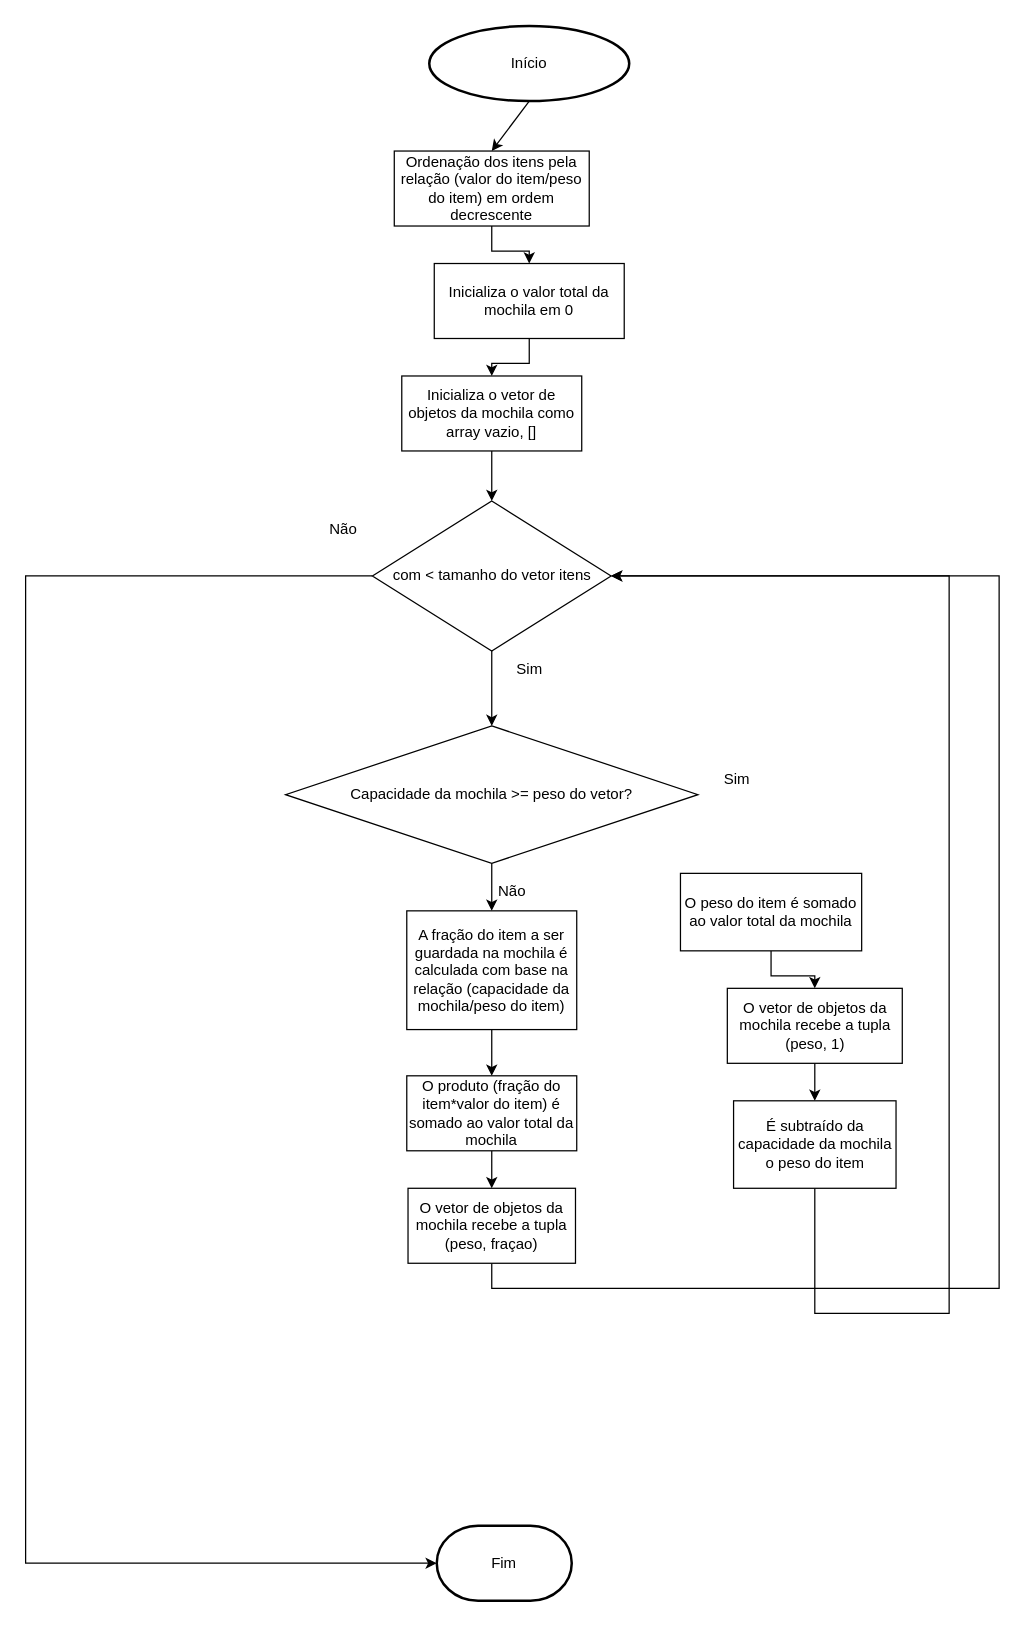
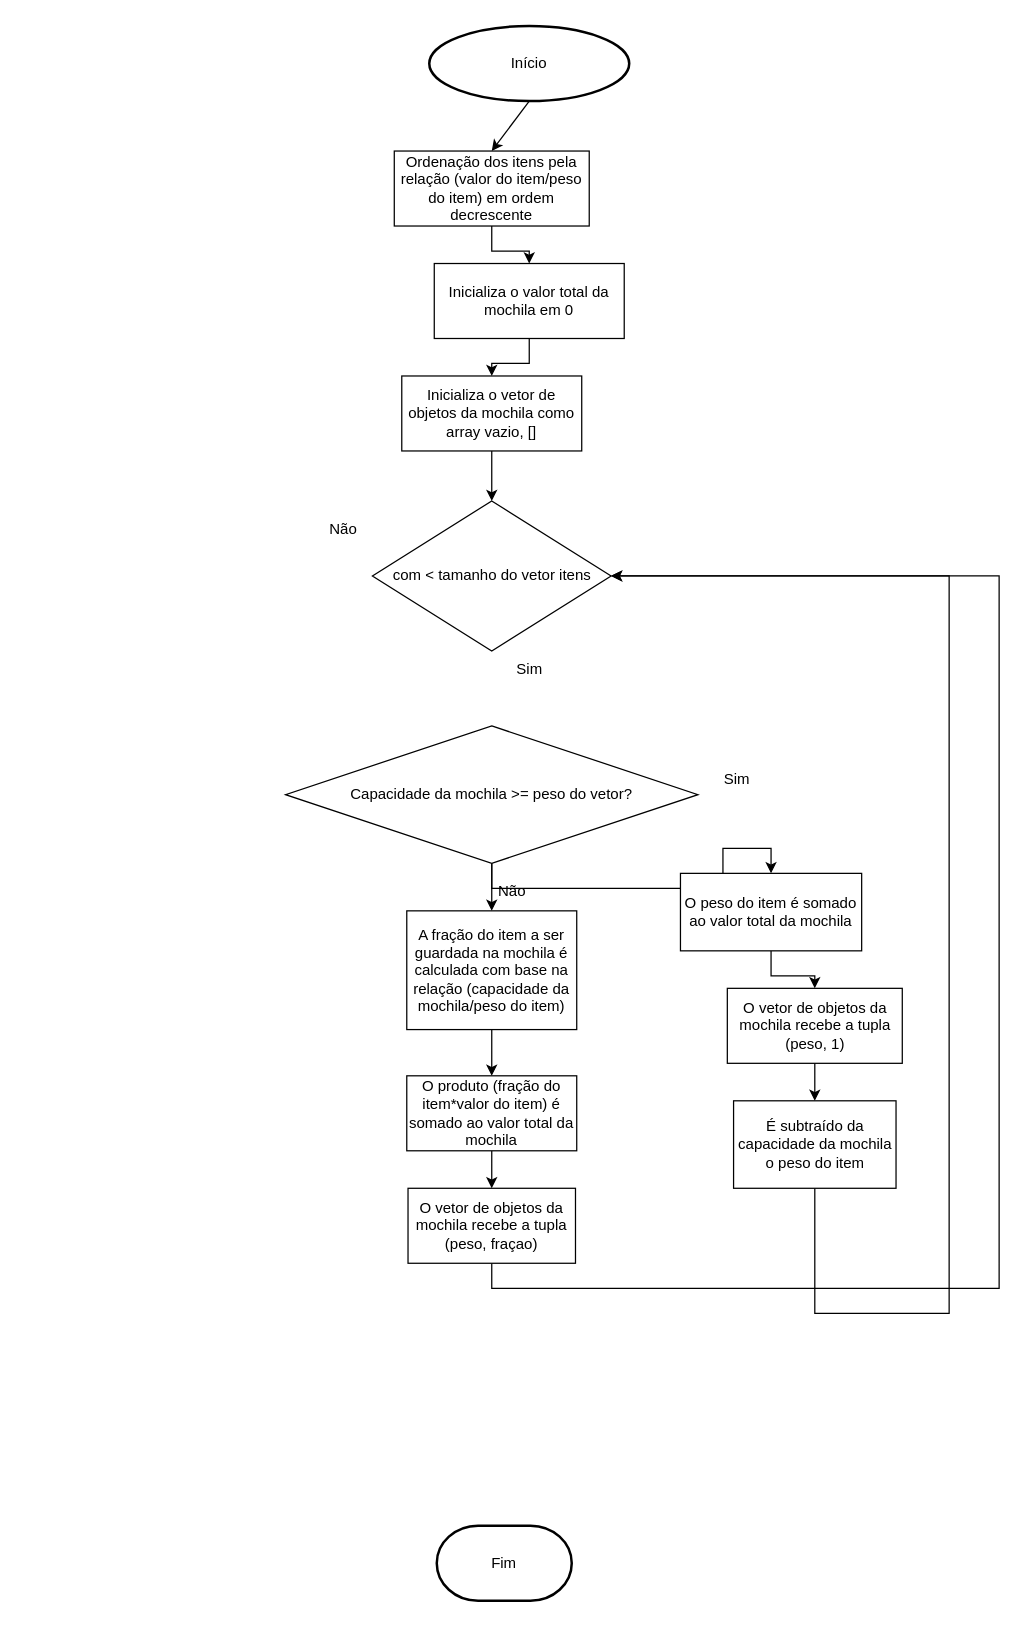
  <mxCell id="0" />
  <mxCell id="1" parent="0" />
  <mxCell id="2" value="Início" style="strokeWidth=2;html=1;shape=mxgraph.flowchart.start_1;whiteSpace=wrap;" parent="1" vertex="1"><mxGeometry x="343" y="20" width="160" height="60" as="geometry" /></mxCell>
  <mxCell id="3" value="" style="endArrow=classic;html=1;rounded=0;exitX=0.5;exitY=1;exitDx=0;exitDy=0;exitPerimeter=0;entryX=0.5;entryY=0;entryDx=0;entryDy=0;" parent="1" source="2" target="6" edge="1"><mxGeometry width="50" height="50" relative="1" as="geometry"><mxPoint x="369" y="310" as="sourcePoint" /><mxPoint x="393" y="150" as="targetPoint" /></mxGeometry></mxCell>
  <mxCell id="4" value="Fim" style="strokeWidth=2;html=1;shape=mxgraph.flowchart.terminator;whiteSpace=wrap;" parent="1" vertex="1"><mxGeometry x="349" y="1220" width="108" height="60" as="geometry" /></mxCell>
  <mxCell id="5" value="" style="edgeStyle=orthogonalEdgeStyle;rounded=0;orthogonalLoop=1;jettySize=auto;html=1;" parent="1" source="6" target="8" edge="1"><mxGeometry relative="1" as="geometry" /></mxCell>
  <mxCell id="6" value="Ordenação dos itens pela relação (valor do item/peso do item) em ordem decrescente" style="rounded=0;whiteSpace=wrap;html=1;" parent="1" vertex="1"><mxGeometry x="315" y="120" width="156" height="60" as="geometry" /></mxCell>
  <mxCell id="7" value="" style="edgeStyle=orthogonalEdgeStyle;rounded=0;orthogonalLoop=1;jettySize=auto;html=1;" parent="1" source="8" target="10" edge="1"><mxGeometry relative="1" as="geometry" /></mxCell>
  <mxCell id="8" value="Inicializa o valor total da mochila em 0" style="rounded=0;whiteSpace=wrap;html=1;" parent="1" vertex="1"><mxGeometry x="347" y="210" width="152" height="60" as="geometry" /></mxCell>
  <mxCell id="9" value="" style="edgeStyle=orthogonalEdgeStyle;rounded=0;orthogonalLoop=1;jettySize=auto;html=1;" parent="1" source="10" target="30" edge="1"><mxGeometry relative="1" as="geometry" /></mxCell>
  <mxCell id="10" value="Inicializa o vetor de objetos da mochila como array vazio, []" style="rounded=0;whiteSpace=wrap;html=1;" parent="1" vertex="1"><mxGeometry x="321" y="300" width="144" height="60" as="geometry" /></mxCell>
+ <mxCell id="11" value="" style="edgeStyle=orthogonalEdgeStyle;rounded=0;orthogonalLoop=1;jettySize=auto;html=1;" parent="1" source="13" target="15" edge="1"><mxGeometry relative="1" as="geometry" /></mxCell>
  <mxCell id="12" value="" style="edgeStyle=orthogonalEdgeStyle;rounded=0;orthogonalLoop=1;jettySize=auto;html=1;" parent="1" source="13" target="18" edge="1"><mxGeometry relative="1" as="geometry" /></mxCell>
  <mxCell id="13" value="&lt;div style=&quot;&quot;&gt;&lt;span style=&quot;background-color: initial;&quot;&gt;Capacidade da mochila &amp;gt;= peso do vetor?&lt;/span&gt;&lt;/div&gt;" style="rhombus;whiteSpace=wrap;html=1;rounded=0;align=center;" parent="1" vertex="1"><mxGeometry x="228" y="580" width="330" height="110" as="geometry" /></mxCell>
  <mxCell id="14" value="" style="edgeStyle=orthogonalEdgeStyle;rounded=0;orthogonalLoop=1;jettySize=auto;html=1;" parent="1" source="15" target="21" edge="1"><mxGeometry relative="1" as="geometry" /></mxCell>
  <mxCell id="15" value="O peso do item é somado ao valor total da mochila" style="whiteSpace=wrap;html=1;rounded=0;" parent="1" vertex="1"><mxGeometry x="544" y="698" width="145" height="62" as="geometry" /></mxCell>
  <mxCell id="16" value="Sim" style="text;html=1;align=center;verticalAlign=middle;resizable=0;points=[];autosize=1;strokeColor=none;fillColor=none;" parent="1" vertex="1"><mxGeometry x="569" y="608" width="40" height="30" as="geometry" /></mxCell>
  <mxCell id="17" value="" style="edgeStyle=orthogonalEdgeStyle;rounded=0;orthogonalLoop=1;jettySize=auto;html=1;" parent="1" source="18" target="25" edge="1"><mxGeometry relative="1" as="geometry" /></mxCell>
  <mxCell id="18" value="A fração do item a ser guardada na mochila é calculada com base na relação (capacidade da mochila/peso do item)" style="whiteSpace=wrap;html=1;rounded=0;" parent="1" vertex="1"><mxGeometry x="325" y="728" width="136" height="95" as="geometry" /></mxCell>
  <mxCell id="19" value="Não" style="text;html=1;align=center;verticalAlign=middle;resizable=0;points=[];autosize=1;strokeColor=none;fillColor=none;" parent="1" vertex="1"><mxGeometry x="384" y="698" width="50" height="30" as="geometry" /></mxCell>
  <mxCell id="20" value="" style="edgeStyle=orthogonalEdgeStyle;rounded=0;orthogonalLoop=1;jettySize=auto;html=1;" parent="1" source="21" target="23" edge="1"><mxGeometry relative="1" as="geometry" /></mxCell>
  <mxCell id="21" value="O vetor de objetos da mochila recebe a tupla (peso, 1)" style="rounded=0;whiteSpace=wrap;html=1;" parent="1" vertex="1"><mxGeometry x="581.5" y="790" width="140" height="60" as="geometry" /></mxCell>
  <mxCell id="22" value="" style="edgeStyle=orthogonalEdgeStyle;rounded=0;orthogonalLoop=1;jettySize=auto;html=1;entryX=1;entryY=0.5;entryDx=0;entryDy=0;exitX=0.5;exitY=1;exitDx=0;exitDy=0;" parent="1" source="23" target="30" edge="1"><mxGeometry relative="1" as="geometry"><mxPoint x="439" y="1110" as="sourcePoint" /><mxPoint x="1202.5" y="420" as="targetPoint" /><Array as="points"><mxPoint x="652" y="1050" /><mxPoint x="759" y="1050" /><mxPoint x="759" y="460" /></Array></mxGeometry></mxCell>
  <mxCell id="23" value="É subtraído da capacidade da mochila o peso do item" style="rounded=0;whiteSpace=wrap;html=1;" parent="1" vertex="1"><mxGeometry x="586.5" y="880" width="130" height="70" as="geometry" /></mxCell>
  <mxCell id="24" value="" style="edgeStyle=orthogonalEdgeStyle;rounded=0;orthogonalLoop=1;jettySize=auto;html=1;" parent="1" source="25" target="27" edge="1"><mxGeometry relative="1" as="geometry" /></mxCell>
  <mxCell id="25" value="O produto (fração do item*valor do item) é somado ao valor total da mochila" style="whiteSpace=wrap;html=1;rounded=0;" parent="1" vertex="1"><mxGeometry x="325" y="860" width="136" height="60" as="geometry" /></mxCell>
  <mxCell id="26" style="edgeStyle=orthogonalEdgeStyle;rounded=0;orthogonalLoop=1;jettySize=auto;html=1;exitX=0.5;exitY=1;exitDx=0;exitDy=0;entryX=1;entryY=0.5;entryDx=0;entryDy=0;" parent="1" source="27" target="30" edge="1"><mxGeometry relative="1" as="geometry"><Array as="points"><mxPoint x="393" y="1030" /><mxPoint x="799" y="1030" /><mxPoint x="799" y="460" /></Array></mxGeometry></mxCell>
  <mxCell id="27" value="O vetor de objetos da mochila recebe a tupla (peso, fraçao)" style="rounded=0;whiteSpace=wrap;html=1;" parent="1" vertex="1"><mxGeometry x="326" y="950" width="134" height="60" as="geometry" /></mxCell>
- <mxCell id="28" value="" style="edgeStyle=orthogonalEdgeStyle;rounded=0;orthogonalLoop=1;jettySize=auto;html=1;exitX=0.5;exitY=1;exitDx=0;exitDy=0;" parent="1" source="30" target="13" edge="1"><mxGeometry relative="1" as="geometry"><mxPoint x="393" y="490" as="sourcePoint" /></mxGeometry></mxCell>
- <mxCell id="29" value="" style="edgeStyle=orthogonalEdgeStyle;rounded=0;orthogonalLoop=1;jettySize=auto;html=1;entryX=0;entryY=0.5;entryDx=0;entryDy=0;entryPerimeter=0;exitX=0;exitY=0.5;exitDx=0;exitDy=0;" parent="1" source="30" target="4" edge="1"><mxGeometry relative="1" as="geometry"><mxPoint x="19" y="460" as="sourcePoint" /><mxPoint x="90.5" y="1250" as="targetPoint" /><Array as="points"><mxPoint x="20" y="460" /><mxPoint x="20" y="1250" /></Array></mxGeometry></mxCell>
  <mxCell id="30" value="com &amp;lt; tamanho do vetor itens" style="rhombus;whiteSpace=wrap;html=1;rounded=0;" parent="1" vertex="1"><mxGeometry x="297.5" y="400" width="191" height="120" as="geometry" /></mxCell>
  <mxCell id="31" value="Sim" style="text;html=1;align=center;verticalAlign=middle;resizable=0;points=[];autosize=1;strokeColor=none;fillColor=none;" parent="1" vertex="1"><mxGeometry x="403" y="520" width="40" height="30" as="geometry" /></mxCell>
  <mxCell id="32" value="Não" style="text;html=1;align=center;verticalAlign=middle;resizable=0;points=[];autosize=1;strokeColor=none;fillColor=none;" vertex="1" parent="1"><mxGeometry x="249" y="408" width="50" height="30" as="geometry" /></mxCell>
